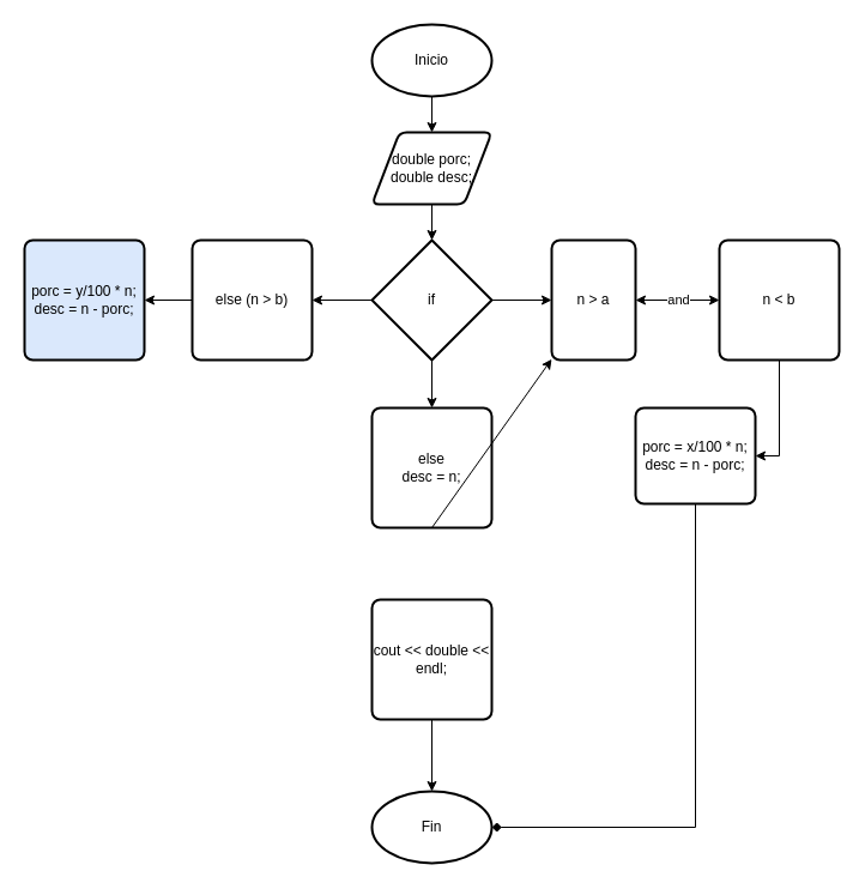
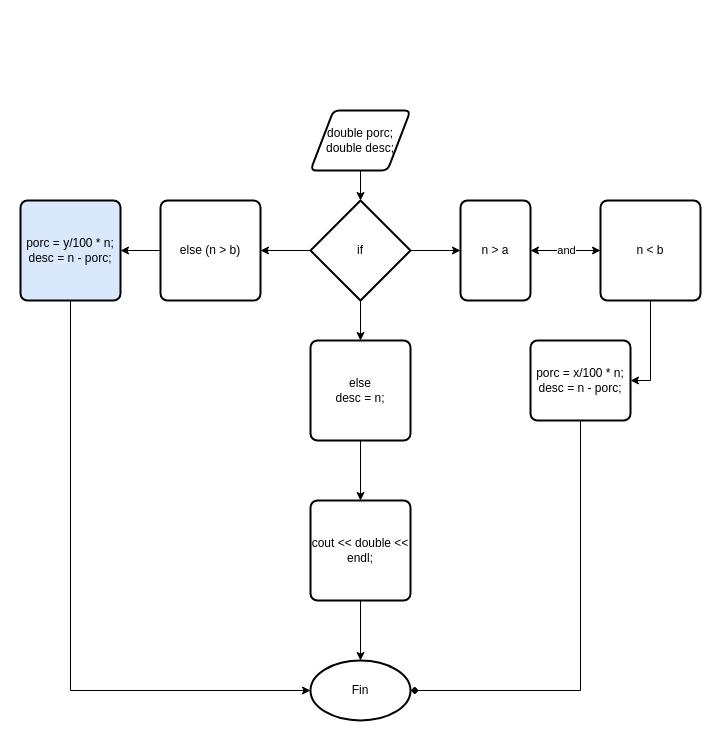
  <mxCell id="0" />
  <mxCell id="1" parent="0" />
- <mxCell id="2" value="Inicio" style="strokeWidth=2;html=1;shape=mxgraph.flowchart.start_1;whiteSpace=wrap;" vertex="1" parent="1"><mxGeometry x="310" y="20" width="100" height="60" as="geometry" /></mxCell>
  <mxCell id="3" value="double porc;&lt;div&gt;double desc;&lt;/div&gt;" style="shape=parallelogram;html=1;strokeWidth=2;perimeter=parallelogramPerimeter;whiteSpace=wrap;rounded=1;arcSize=12;size=0.23;" vertex="1" parent="1"><mxGeometry x="310" y="110" width="100" height="60" as="geometry" /></mxCell>
  <mxCell id="4" value="if" style="strokeWidth=2;html=1;shape=mxgraph.flowchart.decision;whiteSpace=wrap;" vertex="1" parent="1"><mxGeometry x="310" y="200" width="100" height="100" as="geometry" /></mxCell>
  <mxCell id="5" value="n &amp;gt; a" style="rounded=1;whiteSpace=wrap;html=1;absoluteArcSize=1;arcSize=14;strokeWidth=2;" vertex="1" parent="1"><mxGeometry x="460" y="200" width="70" height="100" as="geometry" /></mxCell>
  <mxCell id="6" value="n &amp;lt; b" style="rounded=1;whiteSpace=wrap;html=1;absoluteArcSize=1;arcSize=14;strokeWidth=2;" vertex="1" parent="1"><mxGeometry x="600" y="200" width="100" height="100" as="geometry" /></mxCell>
  <mxCell id="7" value="porc = x/100 * n;&lt;div&gt;desc = n - porc;&lt;/div&gt;" style="rounded=1;whiteSpace=wrap;html=1;absoluteArcSize=1;arcSize=14;strokeWidth=2;" vertex="1" parent="1"><mxGeometry x="530" y="340" width="100" height="80" as="geometry" /></mxCell>
  <mxCell id="8" value="else (n &amp;gt; b)" style="rounded=1;whiteSpace=wrap;html=1;absoluteArcSize=1;arcSize=14;strokeWidth=2;" vertex="1" parent="1"><mxGeometry x="160" y="200" width="100" height="100" as="geometry" /></mxCell>
  <mxCell id="9" value="porc = y/100 * n;&lt;div&gt;desc = n - porc;&lt;/div&gt;" style="rounded=1;whiteSpace=wrap;html=1;absoluteArcSize=1;arcSize=14;strokeWidth=2;fillColor=#dae8fc;" vertex="1" parent="1"><mxGeometry x="20" y="200" width="100" height="100" as="geometry" /></mxCell>
  <mxCell id="10" value="else&lt;div&gt;desc = n;&lt;/div&gt;" style="rounded=1;whiteSpace=wrap;html=1;absoluteArcSize=1;arcSize=14;strokeWidth=2;" vertex="1" parent="1"><mxGeometry x="310" y="340" width="100" height="100" as="geometry" /></mxCell>
  <mxCell id="11" value="cout &amp;lt;&amp;lt; double &amp;lt;&amp;lt; endl;" style="rounded=1;whiteSpace=wrap;html=1;absoluteArcSize=1;arcSize=14;strokeWidth=2;" vertex="1" parent="1"><mxGeometry x="310" y="500" width="100" height="100" as="geometry" /></mxCell>
  <mxCell id="12" value="Fin" style="strokeWidth=2;html=1;shape=mxgraph.flowchart.start_1;whiteSpace=wrap;" vertex="1" parent="1"><mxGeometry x="310" y="660" width="100" height="60" as="geometry" /></mxCell>
- <mxCell id="13" value="" style="endArrow=classic;html=1;rounded=0;exitX=0.5;exitY=1;exitDx=0;exitDy=0;exitPerimeter=0;entryX=0.5;entryY=0;entryDx=0;entryDy=0;" edge="1" parent="1" source="2" target="3"><mxGeometry width="50" height="50" relative="1" as="geometry"><mxPoint x="370" y="160" as="sourcePoint" /><mxPoint x="420" y="110" as="targetPoint" /></mxGeometry></mxCell>
  <mxCell id="14" value="" style="endArrow=classic;html=1;rounded=0;exitX=0.5;exitY=1;exitDx=0;exitDy=0;entryX=0.5;entryY=0;entryDx=0;entryDy=0;entryPerimeter=0;" edge="1" parent="1" source="3" target="4"><mxGeometry width="50" height="50" relative="1" as="geometry"><mxPoint x="370" y="220" as="sourcePoint" /><mxPoint x="420" y="170" as="targetPoint" /></mxGeometry></mxCell>
  <mxCell id="15" value="" style="endArrow=classic;html=1;rounded=0;exitX=0.5;exitY=1;exitDx=0;exitDy=0;exitPerimeter=0;entryX=0.5;entryY=0;entryDx=0;entryDy=0;" edge="1" parent="1" source="4" target="10"><mxGeometry width="50" height="50" relative="1" as="geometry"><mxPoint x="370" y="300" as="sourcePoint" /><mxPoint x="420" y="250" as="targetPoint" /></mxGeometry></mxCell>
  <mxCell id="16" value="" style="endArrow=classic;html=1;rounded=0;entryX=0;entryY=0.5;entryDx=0;entryDy=0;exitX=1;exitY=0.5;exitDx=0;exitDy=0;exitPerimeter=0;" edge="1" parent="1" source="4" target="5"><mxGeometry width="50" height="50" relative="1" as="geometry"><mxPoint x="370" y="300" as="sourcePoint" /><mxPoint x="420" y="250" as="targetPoint" /></mxGeometry></mxCell>
  <mxCell id="17" value="" style="endArrow=classic;html=1;rounded=0;entryX=1;entryY=0.5;entryDx=0;entryDy=0;exitX=0;exitY=0.5;exitDx=0;exitDy=0;exitPerimeter=0;" edge="1" parent="1" source="4" target="8"><mxGeometry width="50" height="50" relative="1" as="geometry"><mxPoint x="370" y="300" as="sourcePoint" /><mxPoint x="420" y="250" as="targetPoint" /></mxGeometry></mxCell>
  <mxCell id="18" value="" style="endArrow=classic;startArrow=classic;html=1;rounded=0;entryX=0;entryY=0.5;entryDx=0;entryDy=0;exitX=1;exitY=0.5;exitDx=0;exitDy=0;" edge="1" parent="1" source="5" target="6"><mxGeometry width="50" height="50" relative="1" as="geometry"><mxPoint x="490" y="300" as="sourcePoint" /><mxPoint x="540" y="250" as="targetPoint" /></mxGeometry></mxCell>
  <mxCell id="19" value="and" style="edgeLabel;html=1;align=center;verticalAlign=middle;resizable=0;points=[];" vertex="1" connectable="0" parent="18"><mxGeometry x="0.005" y="1" relative="1" as="geometry"><mxPoint as="offset" /></mxGeometry></mxCell>
  <mxCell id="20" value="" style="endArrow=classic;html=1;rounded=0;entryX=1;entryY=0.5;entryDx=0;entryDy=0;exitX=0;exitY=0.5;exitDx=0;exitDy=0;" edge="1" parent="1" source="8" target="9"><mxGeometry width="50" height="50" relative="1" as="geometry"><mxPoint x="180" y="300" as="sourcePoint" /><mxPoint x="230" y="250" as="targetPoint" /></mxGeometry></mxCell>
  <mxCell id="21" value="" style="endArrow=classic;html=1;rounded=0;exitX=0.5;exitY=1;exitDx=0;exitDy=0;entryX=1;entryY=0.5;entryDx=0;entryDy=0;" edge="1" parent="1" source="6" target="7"><mxGeometry width="50" height="50" relative="1" as="geometry"><mxPoint x="270" y="370" as="sourcePoint" /><mxPoint x="320" y="320" as="targetPoint" /><Array as="points"><mxPoint x="650" y="380" /></Array></mxGeometry></mxCell>
- <mxCell id="22" value="" style="endArrow=classic;html=1;rounded=0;exitX=0.5;exitY=1;exitDx=0;exitDy=0;" edge="1" parent="1" source="10" target="5"><mxGeometry width="50" height="50" relative="1" as="geometry"><mxPoint x="270" y="530" as="sourcePoint" /><mxPoint x="320" y="480" as="targetPoint" /></mxGeometry></mxCell>
+ <mxCell id="22" value="" style="endArrow=classic;html=1;rounded=0;entryX=0.5;entryY=0;entryDx=0;entryDy=0;exitX=0.5;exitY=1;exitDx=0;exitDy=0;" edge="1" parent="1" source="10" target="11"><mxGeometry width="50" height="50" relative="1" as="geometry"><mxPoint x="270" y="530" as="sourcePoint" /><mxPoint x="320" y="480" as="targetPoint" /></mxGeometry></mxCell>
  <mxCell id="23" value="" style="endArrow=classic;html=1;rounded=0;entryX=0.5;entryY=0;entryDx=0;entryDy=0;entryPerimeter=0;" edge="1" parent="1" source="11" target="12"><mxGeometry width="50" height="50" relative="1" as="geometry"><mxPoint x="270" y="530" as="sourcePoint" /><mxPoint x="320" y="480" as="targetPoint" /></mxGeometry></mxCell>
+ <mxCell id="24" value="" style="endArrow=classic;html=1;rounded=0;exitX=0.5;exitY=1;exitDx=0;exitDy=0;entryX=0;entryY=0.5;entryDx=0;entryDy=0;entryPerimeter=0;" edge="1" parent="1" source="9" target="12"><mxGeometry width="50" height="50" relative="1" as="geometry"><mxPoint x="270" y="530" as="sourcePoint" /><mxPoint x="320" y="480" as="targetPoint" /><Array as="points"><mxPoint x="70" y="690" /></Array></mxGeometry></mxCell>
  <mxCell id="25" value="" style="endArrow=diamond;html=1;rounded=0;entryX=1;entryY=0.5;entryDx=0;entryDy=0;entryPerimeter=0;exitX=0.5;exitY=1;exitDx=0;exitDy=0;" edge="1" parent="1" source="7" target="12"><mxGeometry width="50" height="50" relative="1" as="geometry"><mxPoint x="370" y="530" as="sourcePoint" /><mxPoint x="420" y="480" as="targetPoint" /><Array as="points"><mxPoint x="580" y="690" /></Array></mxGeometry></mxCell>
